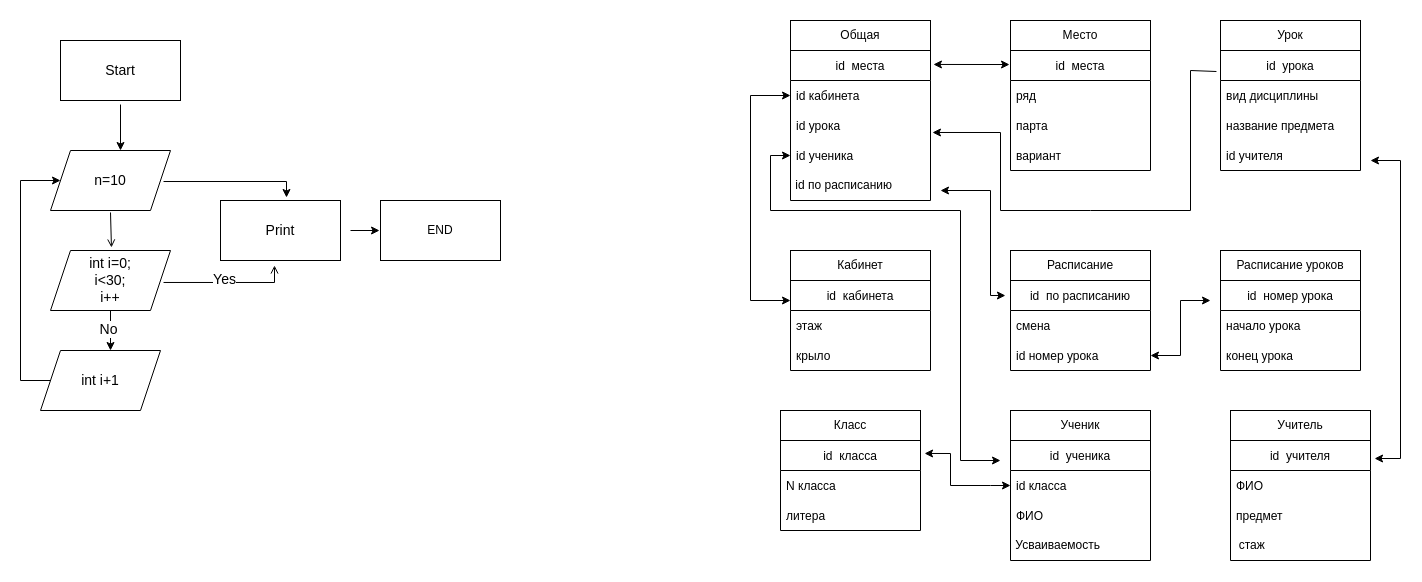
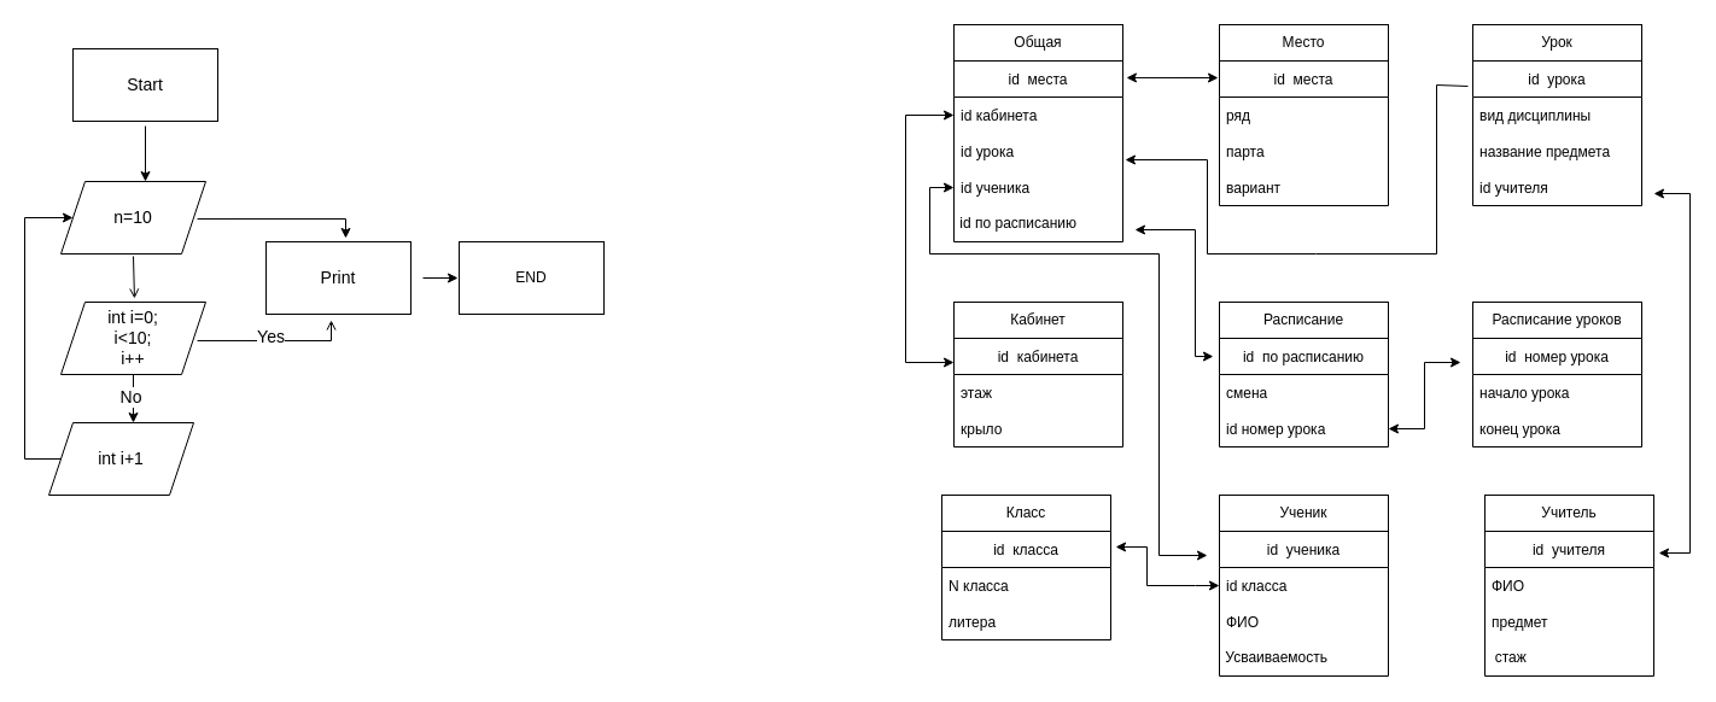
  <mxCell id="0" />
  <mxCell id="1" parent="0" />
  <mxCell id="2" value="id  места" style="swimlane;fontStyle=0;childLayout=stackLayout;horizontal=1;startSize=30;horizontalStack=0;resizeParent=1;resizeParentMax=0;resizeLast=0;collapsible=1;marginBottom=0;" parent="1" vertex="1"><mxGeometry x="790" y="50" width="140" height="150" as="geometry"><mxRectangle x="40" y="40" width="90" height="30" as="alternateBounds" /></mxGeometry></mxCell>
  <mxCell id="3" value="id кабинета" style="text;strokeColor=none;fillColor=none;align=left;verticalAlign=middle;spacingLeft=4;spacingRight=4;overflow=hidden;points=[[0,0.5],[1,0.5]];portConstraint=eastwest;rotatable=0;" parent="2" vertex="1"><mxGeometry y="30" width="140" height="30" as="geometry" /></mxCell>
  <mxCell id="4" value="id урока" style="text;strokeColor=none;fillColor=none;align=left;verticalAlign=middle;spacingLeft=4;spacingRight=4;overflow=hidden;points=[[0,0.5],[1,0.5]];portConstraint=eastwest;rotatable=0;" parent="2" vertex="1"><mxGeometry y="60" width="140" height="30" as="geometry" /></mxCell>
  <mxCell id="5" value="id ученика" style="text;strokeColor=none;fillColor=none;align=left;verticalAlign=middle;spacingLeft=4;spacingRight=4;overflow=hidden;points=[[0,0.5],[1,0.5]];portConstraint=eastwest;rotatable=0;" parent="2" vertex="1"><mxGeometry y="90" width="140" height="30" as="geometry" /></mxCell>
  <mxCell id="6" value="&amp;nbsp;id по расписанию" style="text;html=1;strokeColor=none;fillColor=none;align=left;verticalAlign=middle;whiteSpace=wrap;rounded=0;" parent="2" vertex="1"><mxGeometry y="120" width="140" height="30" as="geometry" /></mxCell>
  <mxCell id="7" value="Общая" style="whiteSpace=wrap;html=1;" parent="1" vertex="1"><mxGeometry x="790" y="20" width="140" height="30" as="geometry" /></mxCell>
  <mxCell id="8" value="id  места" style="swimlane;fontStyle=0;childLayout=stackLayout;horizontal=1;startSize=30;horizontalStack=0;resizeParent=1;resizeParentMax=0;resizeLast=0;collapsible=1;marginBottom=0;" parent="1" vertex="1"><mxGeometry x="1010" y="50" width="140" height="120" as="geometry"><mxRectangle x="40" y="40" width="90" height="30" as="alternateBounds" /></mxGeometry></mxCell>
  <mxCell id="9" value="ряд" style="text;strokeColor=none;fillColor=none;align=left;verticalAlign=middle;spacingLeft=4;spacingRight=4;overflow=hidden;points=[[0,0.5],[1,0.5]];portConstraint=eastwest;rotatable=0;" parent="8" vertex="1"><mxGeometry y="30" width="140" height="30" as="geometry" /></mxCell>
  <mxCell id="10" value="парта" style="text;strokeColor=none;fillColor=none;align=left;verticalAlign=middle;spacingLeft=4;spacingRight=4;overflow=hidden;points=[[0,0.5],[1,0.5]];portConstraint=eastwest;rotatable=0;" parent="8" vertex="1"><mxGeometry y="60" width="140" height="30" as="geometry" /></mxCell>
  <mxCell id="11" value="вариант" style="text;strokeColor=none;fillColor=none;align=left;verticalAlign=middle;spacingLeft=4;spacingRight=4;overflow=hidden;points=[[0,0.5],[1,0.5]];portConstraint=eastwest;rotatable=0;" parent="8" vertex="1"><mxGeometry y="90" width="140" height="30" as="geometry" /></mxCell>
  <mxCell id="12" value="Место" style="whiteSpace=wrap;html=1;" parent="1" vertex="1"><mxGeometry x="1010" y="20" width="140" height="30" as="geometry" /></mxCell>
  <mxCell id="13" value="id  урока" style="swimlane;fontStyle=0;childLayout=stackLayout;horizontal=1;startSize=30;horizontalStack=0;resizeParent=1;resizeParentMax=0;resizeLast=0;collapsible=1;marginBottom=0;" parent="1" vertex="1"><mxGeometry x="1220" y="50" width="140" height="120" as="geometry"><mxRectangle x="40" y="40" width="90" height="30" as="alternateBounds" /></mxGeometry></mxCell>
  <mxCell id="14" value="вид дисциплины" style="text;strokeColor=none;fillColor=none;align=left;verticalAlign=middle;spacingLeft=4;spacingRight=4;overflow=hidden;points=[[0,0.5],[1,0.5]];portConstraint=eastwest;rotatable=0;" parent="13" vertex="1"><mxGeometry y="30" width="140" height="30" as="geometry" /></mxCell>
  <mxCell id="15" value="название предмета" style="text;strokeColor=none;fillColor=none;align=left;verticalAlign=middle;spacingLeft=4;spacingRight=4;overflow=hidden;points=[[0,0.5],[1,0.5]];portConstraint=eastwest;rotatable=0;" parent="13" vertex="1"><mxGeometry y="60" width="140" height="30" as="geometry" /></mxCell>
  <mxCell id="16" value="id учителя" style="text;strokeColor=none;fillColor=none;align=left;verticalAlign=middle;spacingLeft=4;spacingRight=4;overflow=hidden;points=[[0,0.5],[1,0.5]];portConstraint=eastwest;rotatable=0;" parent="13" vertex="1"><mxGeometry y="90" width="140" height="30" as="geometry" /></mxCell>
  <mxCell id="17" value="Урок" style="whiteSpace=wrap;html=1;" parent="1" vertex="1"><mxGeometry x="1220" y="20" width="140" height="30" as="geometry" /></mxCell>
  <mxCell id="18" value="id  кабинета" style="swimlane;fontStyle=0;childLayout=stackLayout;horizontal=1;startSize=30;horizontalStack=0;resizeParent=1;resizeParentMax=0;resizeLast=0;collapsible=1;marginBottom=0;" parent="1" vertex="1"><mxGeometry x="790" y="280" width="140" height="90" as="geometry"><mxRectangle x="40" y="40" width="90" height="30" as="alternateBounds" /></mxGeometry></mxCell>
  <mxCell id="19" value="этаж" style="text;strokeColor=none;fillColor=none;align=left;verticalAlign=middle;spacingLeft=4;spacingRight=4;overflow=hidden;points=[[0,0.5],[1,0.5]];portConstraint=eastwest;rotatable=0;" parent="18" vertex="1"><mxGeometry y="30" width="140" height="30" as="geometry" /></mxCell>
  <mxCell id="20" value="крыло" style="text;strokeColor=none;fillColor=none;align=left;verticalAlign=middle;spacingLeft=4;spacingRight=4;overflow=hidden;points=[[0,0.5],[1,0.5]];portConstraint=eastwest;rotatable=0;" parent="18" vertex="1"><mxGeometry y="60" width="140" height="30" as="geometry" /></mxCell>
  <mxCell id="21" value="Кабинет" style="whiteSpace=wrap;html=1;" parent="1" vertex="1"><mxGeometry x="790" y="250" width="140" height="30" as="geometry" /></mxCell>
  <mxCell id="22" value="id  по расписанию" style="swimlane;fontStyle=0;childLayout=stackLayout;horizontal=1;startSize=30;horizontalStack=0;resizeParent=1;resizeParentMax=0;resizeLast=0;collapsible=1;marginBottom=0;" parent="1" vertex="1"><mxGeometry x="1010" y="280" width="140" height="90" as="geometry"><mxRectangle x="40" y="40" width="90" height="30" as="alternateBounds" /></mxGeometry></mxCell>
  <mxCell id="23" value="смена" style="text;strokeColor=none;fillColor=none;align=left;verticalAlign=middle;spacingLeft=4;spacingRight=4;overflow=hidden;points=[[0,0.5],[1,0.5]];portConstraint=eastwest;rotatable=0;" parent="22" vertex="1"><mxGeometry y="30" width="140" height="30" as="geometry" /></mxCell>
  <mxCell id="24" value="id номер урока" style="text;strokeColor=none;fillColor=none;align=left;verticalAlign=middle;spacingLeft=4;spacingRight=4;overflow=hidden;points=[[0,0.5],[1,0.5]];portConstraint=eastwest;rotatable=0;" parent="22" vertex="1"><mxGeometry y="60" width="140" height="30" as="geometry" /></mxCell>
  <mxCell id="25" value="Расписание" style="whiteSpace=wrap;html=1;" parent="1" vertex="1"><mxGeometry x="1010" y="250" width="140" height="30" as="geometry" /></mxCell>
  <mxCell id="26" value="id  номер урока" style="swimlane;fontStyle=0;childLayout=stackLayout;horizontal=1;startSize=30;horizontalStack=0;resizeParent=1;resizeParentMax=0;resizeLast=0;collapsible=1;marginBottom=0;" parent="1" vertex="1"><mxGeometry x="1220" y="280" width="140" height="90" as="geometry"><mxRectangle x="40" y="40" width="90" height="30" as="alternateBounds" /></mxGeometry></mxCell>
  <mxCell id="27" value="начало урока" style="text;strokeColor=none;fillColor=none;align=left;verticalAlign=middle;spacingLeft=4;spacingRight=4;overflow=hidden;points=[[0,0.5],[1,0.5]];portConstraint=eastwest;rotatable=0;" parent="26" vertex="1"><mxGeometry y="30" width="140" height="30" as="geometry" /></mxCell>
  <mxCell id="28" value="конец урока" style="text;strokeColor=none;fillColor=none;align=left;verticalAlign=middle;spacingLeft=4;spacingRight=4;overflow=hidden;points=[[0,0.5],[1,0.5]];portConstraint=eastwest;rotatable=0;" parent="26" vertex="1"><mxGeometry y="60" width="140" height="30" as="geometry" /></mxCell>
  <mxCell id="29" value="Расписание уроков" style="whiteSpace=wrap;html=1;" parent="1" vertex="1"><mxGeometry x="1220" y="250" width="140" height="30" as="geometry" /></mxCell>
  <mxCell id="30" value="id  класса" style="swimlane;fontStyle=0;childLayout=stackLayout;horizontal=1;startSize=30;horizontalStack=0;resizeParent=1;resizeParentMax=0;resizeLast=0;collapsible=1;marginBottom=0;" parent="1" vertex="1"><mxGeometry x="780" y="440" width="140" height="90" as="geometry"><mxRectangle x="40" y="40" width="90" height="30" as="alternateBounds" /></mxGeometry></mxCell>
  <mxCell id="31" value="N класса" style="text;strokeColor=none;fillColor=none;align=left;verticalAlign=middle;spacingLeft=4;spacingRight=4;overflow=hidden;points=[[0,0.5],[1,0.5]];portConstraint=eastwest;rotatable=0;" parent="30" vertex="1"><mxGeometry y="30" width="140" height="30" as="geometry" /></mxCell>
  <mxCell id="32" value="литера" style="text;strokeColor=none;fillColor=none;align=left;verticalAlign=middle;spacingLeft=4;spacingRight=4;overflow=hidden;points=[[0,0.5],[1,0.5]];portConstraint=eastwest;rotatable=0;" parent="30" vertex="1"><mxGeometry y="60" width="140" height="30" as="geometry" /></mxCell>
  <mxCell id="33" value="Класс" style="whiteSpace=wrap;html=1;" parent="1" vertex="1"><mxGeometry x="780" y="410" width="140" height="30" as="geometry" /></mxCell>
  <mxCell id="34" value="id  ученика" style="swimlane;fontStyle=0;childLayout=stackLayout;horizontal=1;startSize=30;horizontalStack=0;resizeParent=1;resizeParentMax=0;resizeLast=0;collapsible=1;marginBottom=0;" parent="1" vertex="1"><mxGeometry x="1010" y="440" width="140" height="120" as="geometry"><mxRectangle x="40" y="40" width="90" height="30" as="alternateBounds" /></mxGeometry></mxCell>
  <mxCell id="35" value="id класса" style="text;strokeColor=none;fillColor=none;align=left;verticalAlign=middle;spacingLeft=4;spacingRight=4;overflow=hidden;points=[[0,0.5],[1,0.5]];portConstraint=eastwest;rotatable=0;" parent="34" vertex="1"><mxGeometry y="30" width="140" height="30" as="geometry" /></mxCell>
  <mxCell id="36" value="ФИО" style="text;strokeColor=none;fillColor=none;align=left;verticalAlign=middle;spacingLeft=4;spacingRight=4;overflow=hidden;points=[[0,0.5],[1,0.5]];portConstraint=eastwest;rotatable=0;" parent="34" vertex="1"><mxGeometry y="60" width="140" height="30" as="geometry" /></mxCell>
  <mxCell id="37" value="&amp;nbsp;Усваиваемость" style="text;html=1;strokeColor=none;fillColor=none;align=left;verticalAlign=middle;whiteSpace=wrap;rounded=0;" parent="34" vertex="1"><mxGeometry y="90" width="140" height="30" as="geometry" /></mxCell>
  <mxCell id="38" value="Ученик" style="whiteSpace=wrap;html=1;" parent="1" vertex="1"><mxGeometry x="1010" y="410" width="140" height="30" as="geometry" /></mxCell>
  <mxCell id="39" value="id  учителя" style="swimlane;fontStyle=0;childLayout=stackLayout;horizontal=1;startSize=30;horizontalStack=0;resizeParent=1;resizeParentMax=0;resizeLast=0;collapsible=1;marginBottom=0;" parent="1" vertex="1"><mxGeometry x="1230" y="440" width="140" height="120" as="geometry"><mxRectangle x="40" y="40" width="90" height="30" as="alternateBounds" /></mxGeometry></mxCell>
  <mxCell id="40" value="ФИО" style="text;strokeColor=none;fillColor=none;align=left;verticalAlign=middle;spacingLeft=4;spacingRight=4;overflow=hidden;points=[[0,0.5],[1,0.5]];portConstraint=eastwest;rotatable=0;" parent="39" vertex="1"><mxGeometry y="30" width="140" height="30" as="geometry" /></mxCell>
  <mxCell id="41" value="предмет" style="text;strokeColor=none;fillColor=none;align=left;verticalAlign=middle;spacingLeft=4;spacingRight=4;overflow=hidden;points=[[0,0.5],[1,0.5]];portConstraint=eastwest;rotatable=0;" parent="39" vertex="1"><mxGeometry y="60" width="140" height="30" as="geometry" /></mxCell>
  <mxCell id="42" value="&amp;nbsp; стаж" style="text;html=1;strokeColor=none;fillColor=none;align=left;verticalAlign=middle;whiteSpace=wrap;rounded=0;" parent="39" vertex="1"><mxGeometry y="90" width="140" height="30" as="geometry" /></mxCell>
  <mxCell id="43" value="Учитель" style="whiteSpace=wrap;html=1;" parent="1" vertex="1"><mxGeometry x="1230" y="410" width="140" height="30" as="geometry" /></mxCell>
  <mxCell id="44" value="" style="endArrow=classic;startArrow=classic;html=1;rounded=0;exitX=1.021;exitY=0.093;exitDx=0;exitDy=0;exitPerimeter=0;entryX=-0.007;entryY=0.117;entryDx=0;entryDy=0;entryPerimeter=0;" parent="1" source="2" target="8" edge="1"><mxGeometry width="50" height="50" relative="1" as="geometry"><mxPoint x="940" y="90" as="sourcePoint" /><mxPoint x="1000" y="64" as="targetPoint" /></mxGeometry></mxCell>
  <mxCell id="45" value="" style="endArrow=classic;html=1;rounded=0;exitX=-0.029;exitY=0.175;exitDx=0;exitDy=0;exitPerimeter=0;entryX=1.014;entryY=0.733;entryDx=0;entryDy=0;entryPerimeter=0;" parent="1" source="13" target="4" edge="1"><mxGeometry width="50" height="50" relative="1" as="geometry"><mxPoint x="1200" y="80" as="sourcePoint" /><mxPoint x="1100" y="270" as="targetPoint" /><Array as="points"><mxPoint x="1190" y="70" /><mxPoint x="1190" y="210" /><mxPoint x="1090" y="210" /><mxPoint x="1000" y="210" /><mxPoint x="1000" y="132" /></Array></mxGeometry></mxCell>
  <mxCell id="46" value="" style="endArrow=classic;startArrow=classic;html=1;rounded=0;entryX=1.029;entryY=0.15;entryDx=0;entryDy=0;entryPerimeter=0;" parent="1" target="39" edge="1"><mxGeometry width="50" height="50" relative="1" as="geometry"><mxPoint x="1370" y="160" as="sourcePoint" /><mxPoint x="1100" y="270" as="targetPoint" /><Array as="points"><mxPoint x="1400" y="160" /><mxPoint x="1400" y="458" /></Array></mxGeometry></mxCell>
  <mxCell id="47" value="" style="endArrow=classic;startArrow=classic;html=1;rounded=0;exitX=1;exitY=0.5;exitDx=0;exitDy=0;" parent="1" source="24" edge="1"><mxGeometry width="50" height="50" relative="1" as="geometry"><mxPoint x="1050" y="320" as="sourcePoint" /><mxPoint x="1210" y="300" as="targetPoint" /><Array as="points"><mxPoint x="1180" y="355" /><mxPoint x="1180" y="300" /></Array></mxGeometry></mxCell>
  <mxCell id="48" value="" style="endArrow=classic;startArrow=classic;html=1;rounded=0;exitX=0;exitY=0.5;exitDx=0;exitDy=0;entryX=1.029;entryY=0.144;entryDx=0;entryDy=0;entryPerimeter=0;" parent="1" source="35" target="30" edge="1"><mxGeometry width="50" height="50" relative="1" as="geometry"><mxPoint x="1050" y="320" as="sourcePoint" /><mxPoint x="1100" y="270" as="targetPoint" /><Array as="points"><mxPoint x="990" y="485" /><mxPoint x="950" y="485" /><mxPoint x="950" y="453" /></Array></mxGeometry></mxCell>
  <mxCell id="49" value="" style="endArrow=classic;startArrow=classic;html=1;rounded=0;entryX=0;entryY=0.5;entryDx=0;entryDy=0;" parent="1" target="5" edge="1"><mxGeometry width="50" height="50" relative="1" as="geometry"><mxPoint x="1000" y="460" as="sourcePoint" /><mxPoint x="780" y="155" as="targetPoint" /><Array as="points"><mxPoint x="960" y="460" /><mxPoint x="960" y="210" /><mxPoint x="770" y="210" /><mxPoint x="770" y="155" /></Array></mxGeometry></mxCell>
  <mxCell id="50" value="" style="endArrow=classic;startArrow=classic;html=1;rounded=0;exitX=-0.036;exitY=0.167;exitDx=0;exitDy=0;exitPerimeter=0;" parent="1" source="22" edge="1"><mxGeometry width="50" height="50" relative="1" as="geometry"><mxPoint x="1050" y="320" as="sourcePoint" /><mxPoint x="940" y="190" as="targetPoint" /><Array as="points"><mxPoint x="990" y="295" /><mxPoint x="990" y="190" /></Array></mxGeometry></mxCell>
  <mxCell id="51" value="" style="endArrow=classic;startArrow=classic;html=1;rounded=0;entryX=0;entryY=0.5;entryDx=0;entryDy=0;" parent="1" target="3" edge="1"><mxGeometry width="50" height="50" relative="1" as="geometry"><mxPoint x="790" y="300" as="sourcePoint" /><mxPoint x="1090" y="270" as="targetPoint" /><Array as="points"><mxPoint y="300" x="750" /><mxPoint y="95" x="750" /></Array></mxGeometry></mxCell>
  <mxCell id="52" value="&lt;font style=&quot;font-size: 14px;&quot;&gt;Start&lt;/font&gt;" style="rounded=0;whiteSpace=wrap;html=1;" parent="1" vertex="1"><mxGeometry x="60" y="40" width="120" height="60" as="geometry" /></mxCell>
  <mxCell id="53" value="" style="endArrow=classic;html=1;rounded=0;fontSize=14;exitX=0.5;exitY=1.067;exitDx=0;exitDy=0;exitPerimeter=0;" parent="1" source="52" edge="1"><mxGeometry width="50" height="50" relative="1" as="geometry"><mxPoint x="140" y="200" as="sourcePoint" /><mxPoint x="120" y="150" as="targetPoint" /></mxGeometry></mxCell>
  <mxCell id="54" value="n=10" style="shape=parallelogram;perimeter=parallelogramPerimeter;whiteSpace=wrap;html=1;fixedSize=1;fontSize=14;" parent="1" vertex="1"><mxGeometry x="50" y="150" width="120" height="60" as="geometry" /></mxCell>
  <mxCell id="55" value="" style="endArrow=open;html=1;rounded=0;fontSize=14;exitX=0.5;exitY=1.033;exitDx=0;exitDy=0;exitPerimeter=0;entryX=0.508;entryY=-0.05;entryDx=0;entryDy=0;entryPerimeter=0;" parent="1" source="54" target="56" edge="1"><mxGeometry width="50" height="50" relative="1" as="geometry"><mxPoint x="120" y="220" as="sourcePoint" /><mxPoint x="110" y="240" as="targetPoint" /><Array as="points" /></mxGeometry></mxCell>
- <mxCell id="56" value="int i=0;&lt;br&gt;i&amp;lt;30;&lt;br&gt;i++" style="shape=parallelogram;perimeter=parallelogramPerimeter;whiteSpace=wrap;html=1;fixedSize=1;fontSize=14;" parent="1" vertex="1"><mxGeometry x="50" y="250" width="120" height="60" as="geometry" /></mxCell>
+ <mxCell id="56" value="int i=0;&lt;br&gt;i&amp;lt;10;&lt;br&gt;i++" style="shape=parallelogram;perimeter=parallelogramPerimeter;whiteSpace=wrap;html=1;fixedSize=1;fontSize=14;" parent="1" vertex="1"><mxGeometry x="50" y="250" width="120" height="60" as="geometry" /></mxCell>
  <mxCell id="57" value="" style="endArrow=classic;html=1;rounded=0;fontSize=14;exitX=0.5;exitY=1;exitDx=0;exitDy=0;exitPerimeter=0;" parent="1" source="56" edge="1"><mxGeometry width="50" height="50" relative="1" as="geometry"><mxPoint x="119.5" y="310" as="sourcePoint" /><mxPoint x="110" y="350" as="targetPoint" /><Array as="points" /></mxGeometry></mxCell>
  <mxCell id="58" value="No" style="edgeLabel;html=1;align=center;verticalAlign=middle;resizable=0;points=[];fontSize=14;" parent="57" vertex="1" connectable="0"><mxGeometry x="-0.1" y="-3" relative="1" as="geometry"><mxPoint as="offset" /></mxGeometry></mxCell>
  <mxCell id="59" value="" style="endArrow=open;html=1;rounded=0;fontSize=14;exitX=0.942;exitY=0.533;exitDx=0;exitDy=0;exitPerimeter=0;entryX=0.45;entryY=1.083;entryDx=0;entryDy=0;entryPerimeter=0;" parent="1" source="56" target="64" edge="1"><mxGeometry width="50" height="50" relative="1" as="geometry"><mxPoint x="360" y="340" as="sourcePoint" /><mxPoint x="260" y="290" as="targetPoint" /><Array as="points"><mxPoint x="274" y="282" /></Array></mxGeometry></mxCell>
  <mxCell id="60" value="Yes" style="edgeLabel;html=1;align=center;verticalAlign=middle;resizable=0;points=[];fontSize=14;" parent="59" vertex="1" connectable="0"><mxGeometry x="-0.059" y="3" relative="1" as="geometry"><mxPoint as="offset" /></mxGeometry></mxCell>
  <mxCell id="61" value="int i+1" style="shape=parallelogram;perimeter=parallelogramPerimeter;whiteSpace=wrap;html=1;fixedSize=1;fontSize=14;" parent="1" vertex="1"><mxGeometry x="40" y="350" width="120" height="60" as="geometry" /></mxCell>
  <mxCell id="62" value="" style="endArrow=classic;html=1;rounded=0;fontSize=14;" parent="1" source="61" target="54" edge="1"><mxGeometry width="50" height="50" relative="1" as="geometry"><mxPoint x="140" y="330" as="sourcePoint" /><mxPoint x="40" y="180" as="targetPoint" /><Array as="points"><mxPoint x="20" y="380" /><mxPoint x="20" y="180" /></Array></mxGeometry></mxCell>
  <mxCell id="63" value="" style="endArrow=classic;html=1;rounded=0;fontSize=14;exitX=0.942;exitY=0.517;exitDx=0;exitDy=0;exitPerimeter=0;entryX=0.55;entryY=-0.05;entryDx=0;entryDy=0;entryPerimeter=0;" parent="1" source="54" target="64" edge="1"><mxGeometry width="50" height="50" relative="1" as="geometry"><mxPoint x="180" y="180" as="sourcePoint" /><mxPoint x="200" y="180.631" as="targetPoint" /><Array as="points"><mxPoint x="286" y="181" /></Array></mxGeometry></mxCell>
  <mxCell id="64" value="Print" style="rounded=0;whiteSpace=wrap;html=1;fontSize=14;" parent="1" vertex="1"><mxGeometry x="220" y="200" width="120" height="60" as="geometry" /></mxCell>
  <mxCell id="65" value="END" style="rounded=0;whiteSpace=wrap;html=1;" vertex="1" parent="1"><mxGeometry x="380" y="200" width="120" height="60" as="geometry" /></mxCell>
  <mxCell id="66" value="" style="endArrow=classic;html=1;rounded=0;entryX=-0.008;entryY=0.5;entryDx=0;entryDy=0;entryPerimeter=0;" edge="1" parent="1" target="65"><mxGeometry width="50" height="50" relative="1" as="geometry"><mxPoint x="350" y="230" as="sourcePoint" /><mxPoint x="250" y="340" as="targetPoint" /></mxGeometry></mxCell>
